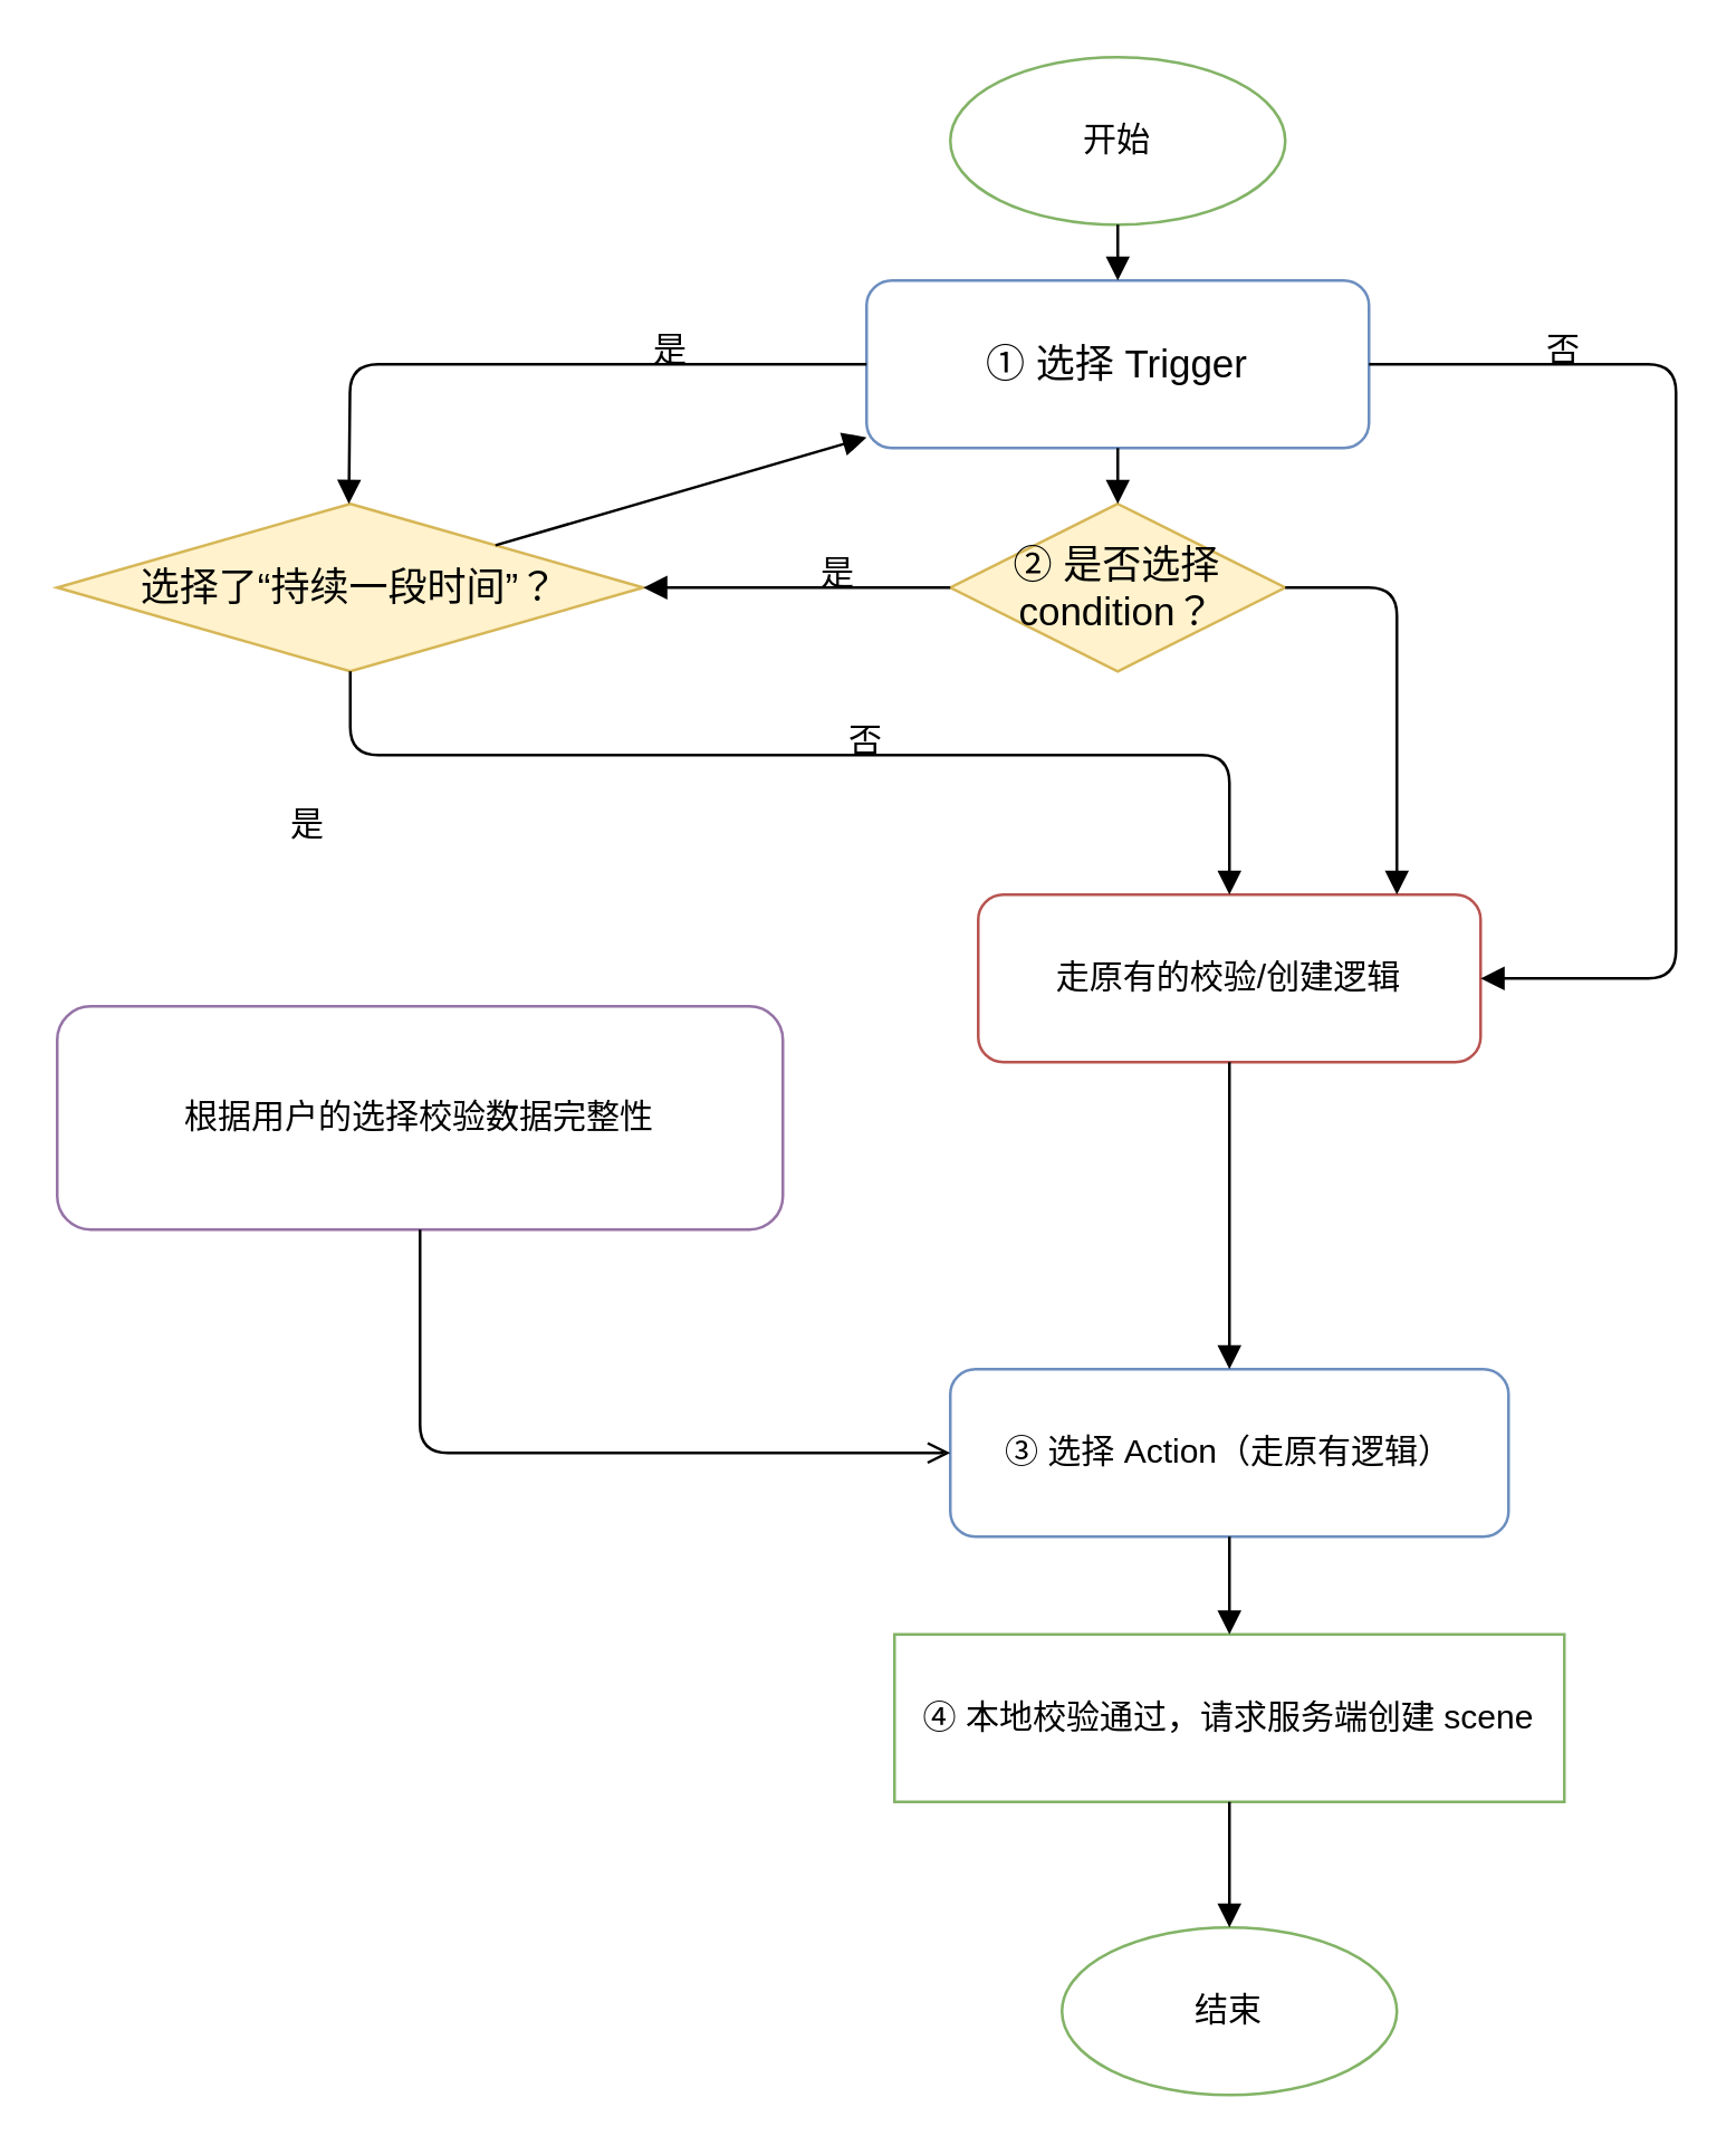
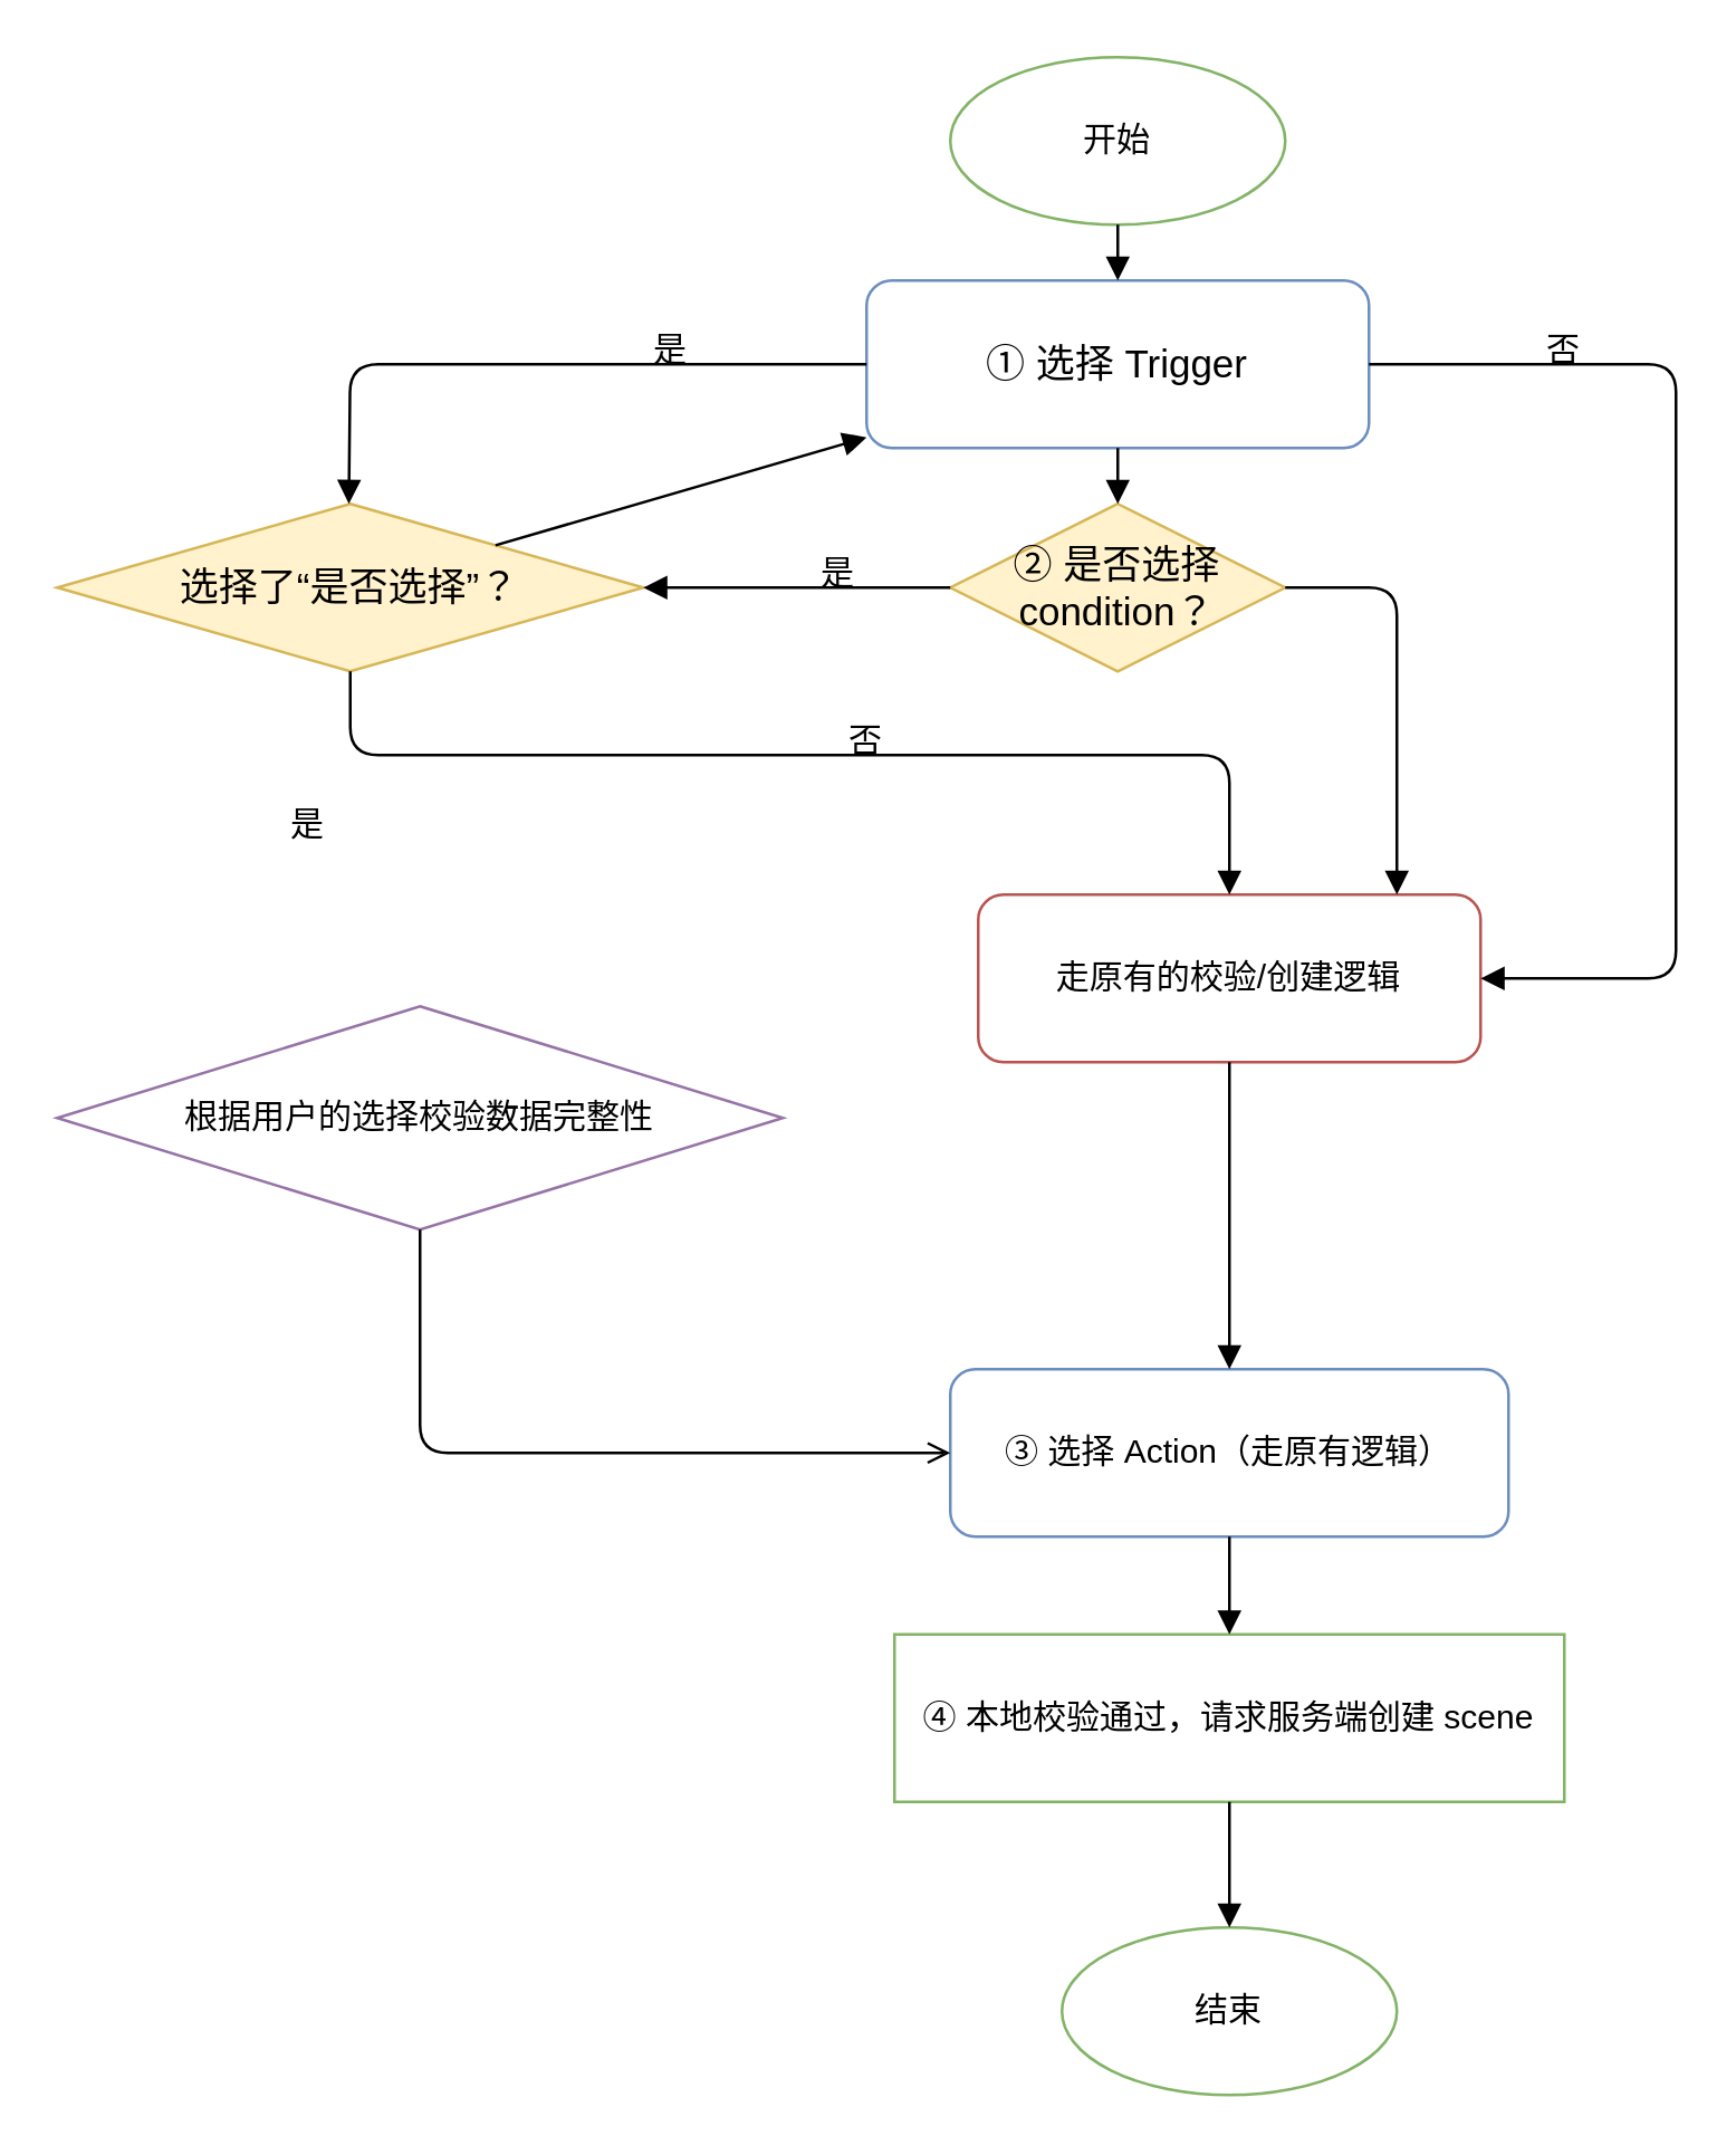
  <mxCell id="0" />
  <mxCell id="1" parent="0" />
  <mxCell id="2" value="开始" style="ellipse;whiteSpace=wrap;html=1;fillColor=none;strokeColor=#82b366;" vertex="1" parent="1"><mxGeometry x="340" y="20" width="120" height="60" as="geometry" /></mxCell>
  <mxCell id="3" value="&lt;font style=&quot;font-size: 14px;&quot;&gt;① 选择 Trigger&lt;/font&gt;" style="rounded=1;whiteSpace=wrap;html=1;fillColor=none;strokeColor=#6c8ebf;" vertex="1" parent="1"><mxGeometry x="310" y="100" width="180" height="60" as="geometry" /></mxCell>
  <mxCell id="4" value="&lt;font style=&quot;font-size: 14px;&quot;&gt;② 是否选择 condition？&lt;/font&gt;" style="rhombus;whiteSpace=wrap;html=1;fillColor=#fff2cc;strokeColor=#d6b656;" vertex="1" parent="1"><mxGeometry x="340" y="180" width="120" height="60" as="geometry" /></mxCell>
- <mxCell id="5" value="&lt;font style=&quot;font-size: 14px;&quot;&gt;选择了“持续一段时间”？&lt;/font&gt;" style="rhombus;whiteSpace=wrap;html=1;fillColor=#fff2cc;strokeColor=#d6b656;" vertex="1" parent="1"><mxGeometry x="20" y="180" width="210" height="60" as="geometry" /></mxCell>
- <mxCell id="6" value="根据用户的选择校验数据完整性" style="rounded=1;whiteSpace=wrap;html=1;fillColor=none;strokeColor=#9673a6;" vertex="1" parent="1"><mxGeometry x="20" y="360" width="260" height="80" as="geometry" /></mxCell>
+ <mxCell id="5" value="&lt;font style=&quot;font-size: 14px;&quot;&gt;选择了“是否选择”？&lt;/font&gt;" style="rhombus;whiteSpace=wrap;html=1;fillColor=#fff2cc;strokeColor=#d6b656;" vertex="1" parent="1"><mxGeometry x="20" y="180" width="210" height="60" as="geometry" /></mxCell>
+ <mxCell id="6" value="根据用户的选择校验数据完整性" style="rhombus;whiteSpace=wrap;html=1;fillColor=none;strokeColor=#9673a6;" vertex="1" parent="1"><mxGeometry x="20" y="360" width="260" height="80" as="geometry" /></mxCell>
  <mxCell id="7" value="走原有的校验/创建逻辑" style="rounded=1;whiteSpace=wrap;html=1;fillColor=none;strokeColor=#b85450;" vertex="1" parent="1"><mxGeometry x="350" y="320" width="180" height="60" as="geometry" /></mxCell>
  <mxCell id="8" value="③ 选择 Action（走原有逻辑）" style="rounded=1;whiteSpace=wrap;html=1;fillColor=none;strokeColor=#6c8ebf;" vertex="1" parent="1"><mxGeometry x="340" y="490" width="200" height="60" as="geometry" /></mxCell>
  <mxCell id="9" value="④ 本地校验通过，请求服务端创建 scene" style="whiteSpace=wrap;html=1;fillColor=none;strokeColor=#82b366;rounded=0;" vertex="1" parent="1"><mxGeometry x="320" y="585" width="240" height="60" as="geometry" /></mxCell>
  <mxCell id="10" value="结束" style="ellipse;whiteSpace=wrap;html=1;fillColor=none;strokeColor=#82b366;" vertex="1" parent="1"><mxGeometry x="380" y="690" width="120" height="60" as="geometry" /></mxCell>
  <mxCell id="11" style="endArrow=block;" edge="1" parent="1" source="2" target="3"><mxGeometry relative="1" as="geometry" /></mxCell>
  <mxCell id="12" style="endArrow=block;" edge="1" parent="1" source="3" target="4"><mxGeometry relative="1" as="geometry" /></mxCell>
  <mxCell id="13" style="endArrow=block;" edge="1" parent="1" source="4" target="5"><mxGeometry relative="1" as="geometry" /></mxCell>
  <mxCell id="14" style="endArrow=block;" edge="1" parent="1" source="5" target="3"><mxGeometry x="-0.5" relative="1" as="geometry" /></mxCell>
  <mxCell id="15" style="endArrow=block;" edge="1" parent="1" source="5" target="7"><mxGeometry x="0.5" relative="1" as="geometry"><Array as="points"><mxPoint x="125" y="270" /><mxPoint x="440" y="270" /></Array></mxGeometry></mxCell>
  <mxCell id="16" style="endArrow=open;" edge="1" parent="1" source="6" target="8"><mxGeometry relative="1" as="geometry"><Array as="points"><mxPoint x="150" y="520" /></Array></mxGeometry></mxCell>
  <mxCell id="17" style="endArrow=block;" edge="1" parent="1" source="7" target="8"><mxGeometry relative="1" as="geometry" /></mxCell>
  <mxCell id="18" style="endArrow=block;" edge="1" parent="1" source="8" target="9"><mxGeometry relative="1" as="geometry" /></mxCell>
  <mxCell id="19" style="endArrow=block;" edge="1" parent="1" source="9" target="10"><mxGeometry relative="1" as="geometry" /></mxCell>
  <mxCell id="20" style="endArrow=block;exitX=1;exitY=0.5;exitDx=0;exitDy=0;entryX=1;entryY=0.5;entryDx=0;entryDy=0;" edge="1" parent="1" source="3" target="7"><mxGeometry relative="1" as="geometry"><mxPoint x="600" y="210" as="sourcePoint" /><mxPoint x="600" y="350" as="targetPoint" /><Array as="points"><mxPoint x="600" y="130" /><mxPoint x="600" y="350" /></Array></mxGeometry></mxCell>
  <mxCell id="21" style="endArrow=block;exitX=1;exitY=0.5;exitDx=0;exitDy=0;" edge="1" parent="1" source="4"><mxGeometry relative="1" as="geometry"><mxPoint x="500" y="210" as="sourcePoint" /><mxPoint x="500" y="320" as="targetPoint" /><Array as="points"><mxPoint x="500" y="210" /></Array></mxGeometry></mxCell>
  <mxCell id="22" value="是" style="text;html=1;align=center;verticalAlign=middle;whiteSpace=wrap;rounded=0;" vertex="1" parent="1"><mxGeometry x="80" y="280" width="60" height="30" as="geometry" /></mxCell>
  <mxCell id="23" value="是" style="text;html=1;align=center;verticalAlign=middle;whiteSpace=wrap;rounded=0;" vertex="1" parent="1"><mxGeometry x="210" y="110" width="60" height="30" as="geometry" /></mxCell>
  <mxCell id="24" value="是" style="text;html=1;align=center;verticalAlign=middle;whiteSpace=wrap;rounded=0;" vertex="1" parent="1"><mxGeometry x="270" y="190" width="60" height="30" as="geometry" /></mxCell>
  <mxCell id="25" value="否" style="text;html=1;align=center;verticalAlign=middle;whiteSpace=wrap;rounded=0;" vertex="1" parent="1"><mxGeometry x="280" y="250" width="60" height="30" as="geometry" /></mxCell>
  <mxCell id="26" value="否" style="text;html=1;align=center;verticalAlign=middle;whiteSpace=wrap;rounded=0;" vertex="1" parent="1"><mxGeometry x="530" y="110" width="60" height="30" as="geometry" /></mxCell>
  <mxCell id="27" style="endArrow=block;exitX=0;exitY=0.5;exitDx=0;exitDy=0;" edge="1" parent="1" source="3"><mxGeometry relative="1" as="geometry"><mxPoint x="124.5" y="70" as="sourcePoint" /><mxPoint x="124.5" y="180" as="targetPoint" /><Array as="points"><mxPoint x="125" y="130" /></Array></mxGeometry></mxCell>
